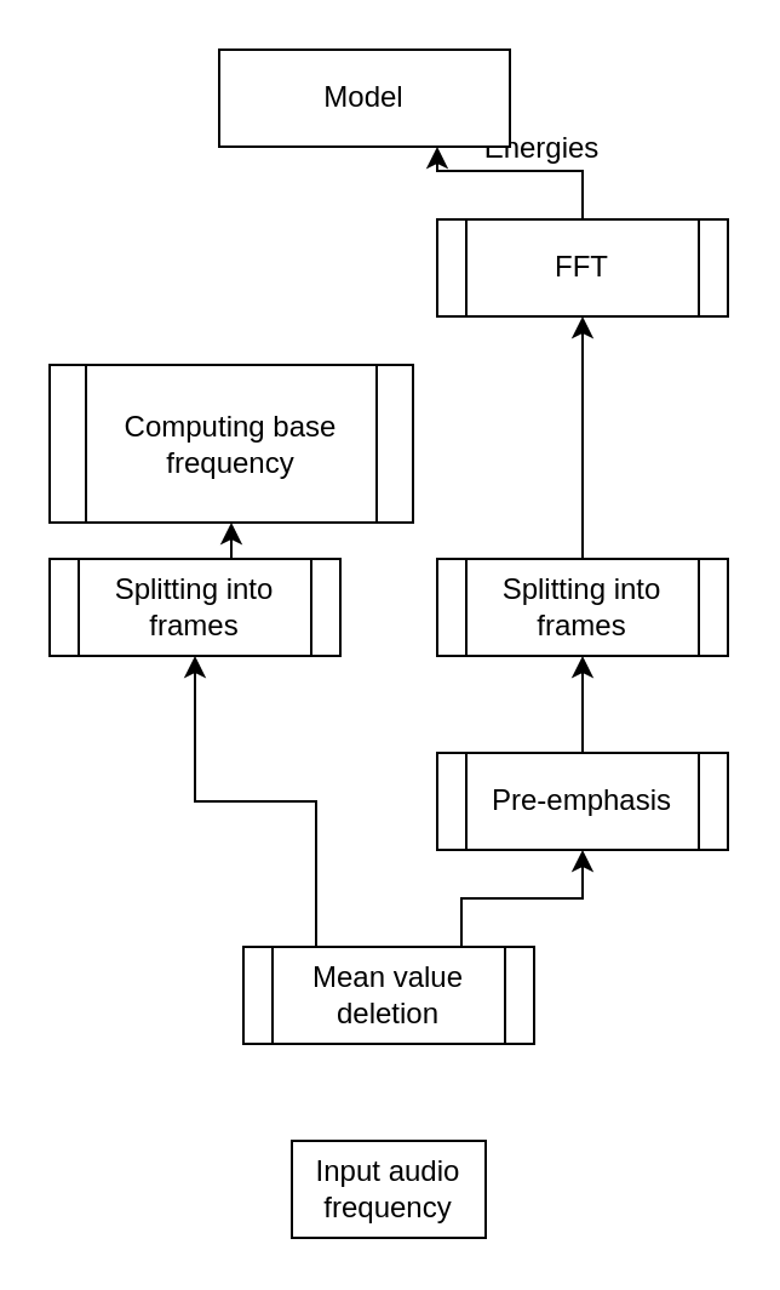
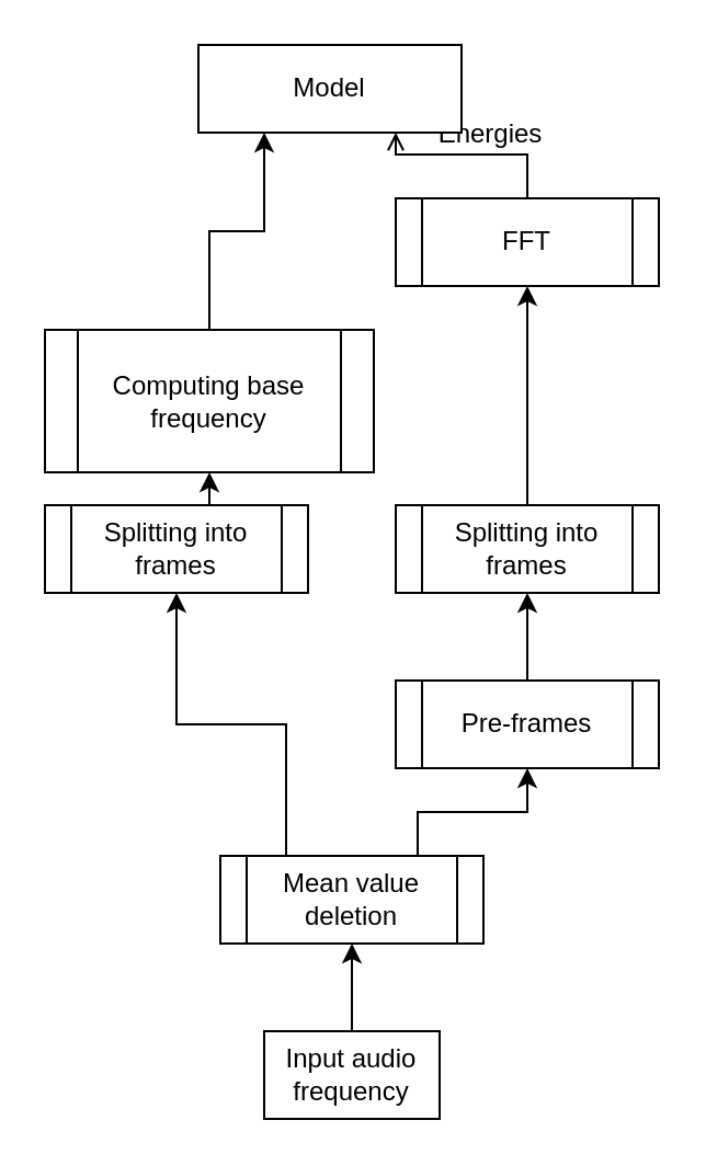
  <mxCell id="0" />
  <mxCell id="1" parent="0" />
+ <mxCell id="2" value="" style="edgeStyle=orthogonalEdgeStyle;rounded=0;orthogonalLoop=1;jettySize=auto;html=1;" edge="1" parent="1" source="3" target="6"><mxGeometry relative="1" as="geometry" /></mxCell>
  <mxCell id="3" value="Input audio frequency" style="rounded=0;whiteSpace=wrap;html=1;" vertex="1" parent="1"><mxGeometry x="120" y="470" width="80" height="40" as="geometry" /></mxCell>
  <mxCell id="4" style="edgeStyle=orthogonalEdgeStyle;rounded=0;orthogonalLoop=1;jettySize=auto;html=1;exitX=0.75;exitY=0;exitDx=0;exitDy=0;entryX=0.5;entryY=1;entryDx=0;entryDy=0;" edge="1" parent="1" source="6" target="9"><mxGeometry relative="1" as="geometry" /></mxCell>
  <mxCell id="5" style="edgeStyle=orthogonalEdgeStyle;rounded=0;orthogonalLoop=1;jettySize=auto;html=1;exitX=0.25;exitY=0;exitDx=0;exitDy=0;entryX=0.5;entryY=1;entryDx=0;entryDy=0;" edge="1" parent="1" source="6" target="11"><mxGeometry relative="1" as="geometry" /></mxCell>
  <mxCell id="6" value="Mean value deletion" style="shape=process;whiteSpace=wrap;html=1;backgroundOutline=1;" vertex="1" parent="1"><mxGeometry x="100" y="390" width="120" height="40" as="geometry" /></mxCell>
  <mxCell id="7" style="edgeStyle=orthogonalEdgeStyle;rounded=0;orthogonalLoop=1;jettySize=auto;html=1;exitX=0.5;exitY=1;exitDx=0;exitDy=0;" edge="1" parent="1" source="6" target="6"><mxGeometry relative="1" as="geometry" /></mxCell>
  <mxCell id="8" style="edgeStyle=orthogonalEdgeStyle;rounded=0;orthogonalLoop=1;jettySize=auto;html=1;exitX=0.5;exitY=0;exitDx=0;exitDy=0;entryX=0.5;entryY=1;entryDx=0;entryDy=0;" edge="1" parent="1" source="9" target="18"><mxGeometry relative="1" as="geometry" /></mxCell>
- <mxCell id="9" value="&lt;div&gt;Pre-emphasis&lt;/div&gt;" style="shape=process;whiteSpace=wrap;html=1;backgroundOutline=1;" vertex="1" parent="1"><mxGeometry x="180" y="310" width="120" height="40" as="geometry" /></mxCell>
+ <mxCell id="9" value="&lt;div&gt;Pre-frames&lt;/div&gt;" style="shape=process;whiteSpace=wrap;html=1;backgroundOutline=1;" vertex="1" parent="1"><mxGeometry x="180" y="310" width="120" height="40" as="geometry" /></mxCell>
  <mxCell id="10" style="edgeStyle=orthogonalEdgeStyle;rounded=0;orthogonalLoop=1;jettySize=auto;html=1;exitX=0.5;exitY=0;exitDx=0;exitDy=0;entryX=0.5;entryY=1;entryDx=0;entryDy=0;" edge="1" parent="1" source="11" target="16"><mxGeometry relative="1" as="geometry" /></mxCell>
  <mxCell id="11" value="Splitting into frames" style="shape=process;whiteSpace=wrap;html=1;backgroundOutline=1;" vertex="1" parent="1"><mxGeometry x="20" y="230" width="120" height="40" as="geometry" /></mxCell>
- <mxCell id="12" style="edgeStyle=orthogonalEdgeStyle;rounded=0;orthogonalLoop=1;jettySize=auto;html=1;exitX=0.5;exitY=0;exitDx=0;exitDy=0;entryX=0.75;entryY=1;entryDx=0;entryDy=0;" edge="1" parent="1" source="14" target="19"><mxGeometry relative="1" as="geometry" /></mxCell>
+ <mxCell id="12" style="edgeStyle=orthogonalEdgeStyle;rounded=0;orthogonalLoop=1;jettySize=auto;html=1;exitX=0.5;exitY=0;exitDx=0;exitDy=0;entryX=0.75;entryY=1;entryDx=0;entryDy=0;endArrow=open;" edge="1" parent="1" source="14" target="19"><mxGeometry relative="1" as="geometry" /></mxCell>
  <mxCell id="13" value="&lt;div&gt;Energies&lt;/div&gt;" style="text;html=1;align=center;verticalAlign=middle;resizable=0;points=[];;labelBackgroundColor=#ffffff;" vertex="1" connectable="0" parent="12"><mxGeometry x="-0.385" y="10" relative="1" as="geometry"><mxPoint x="-10" y="-20" as="offset" /></mxGeometry></mxCell>
  <mxCell id="14" value="FFT" style="shape=process;whiteSpace=wrap;html=1;backgroundOutline=1;" vertex="1" parent="1"><mxGeometry x="180" y="90" width="120" height="40" as="geometry" /></mxCell>
+ <mxCell id="15" style="edgeStyle=orthogonalEdgeStyle;rounded=0;orthogonalLoop=1;jettySize=auto;html=1;exitX=0.5;exitY=0;exitDx=0;exitDy=0;entryX=0.25;entryY=1;entryDx=0;entryDy=0;" edge="1" parent="1" source="16" target="19"><mxGeometry relative="1" as="geometry" /></mxCell>
  <mxCell id="16" value="Computing base frequency" style="shape=process;whiteSpace=wrap;html=1;backgroundOutline=1;" vertex="1" parent="1"><mxGeometry x="20" y="150" width="150" height="65" as="geometry" /></mxCell>
  <mxCell id="17" style="edgeStyle=orthogonalEdgeStyle;rounded=0;orthogonalLoop=1;jettySize=auto;html=1;exitX=0.5;exitY=0;exitDx=0;exitDy=0;entryX=0.5;entryY=1;entryDx=0;entryDy=0;" edge="1" parent="1" source="18" target="14"><mxGeometry relative="1" as="geometry" /></mxCell>
  <mxCell id="18" value="Splitting into frames" style="shape=process;whiteSpace=wrap;html=1;backgroundOutline=1;" vertex="1" parent="1"><mxGeometry x="180" y="230" width="120" height="40" as="geometry" /></mxCell>
  <mxCell id="19" value="Model" style="rounded=0;whiteSpace=wrap;html=1;" vertex="1" parent="1"><mxGeometry x="90" y="20" width="120" height="40" as="geometry" /></mxCell>
